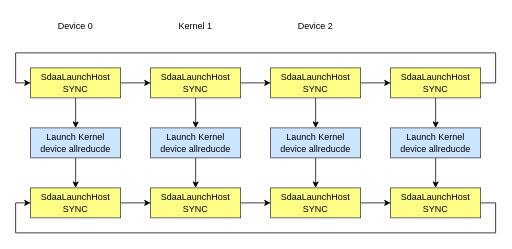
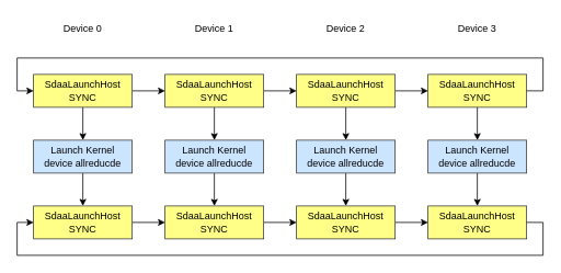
  <mxCell id="0" />
  <mxCell id="1" parent="0" />
  <mxCell id="2" value="" style="edgeStyle=orthogonalEdgeStyle;rounded=0;orthogonalLoop=1;jettySize=auto;html=1;" edge="1" parent="1" source="4" target="6"><mxGeometry relative="1" as="geometry" /></mxCell>
  <mxCell id="3" value="" style="edgeStyle=orthogonalEdgeStyle;rounded=0;orthogonalLoop=1;jettySize=auto;html=1;" edge="1" parent="1" source="4" target="12"><mxGeometry relative="1" as="geometry" /></mxCell>
  <mxCell id="4" value="SdaaLaunchHost&lt;br&gt;SYNC" style="rounded=0;whiteSpace=wrap;html=1;fillColor=#ffff88;strokeColor=#36393d;" vertex="1" parent="1"><mxGeometry x="40" y="90" width="120" height="40" as="geometry" /></mxCell>
  <mxCell id="5" value="" style="edgeStyle=orthogonalEdgeStyle;rounded=0;orthogonalLoop=1;jettySize=auto;html=1;" edge="1" parent="1" source="6" target="8"><mxGeometry relative="1" as="geometry" /></mxCell>
  <mxCell id="6" value="Launch Kernel&lt;br&gt;device allreducde" style="rounded=0;whiteSpace=wrap;html=1;fillColor=#cce5ff;strokeColor=#36393d;" vertex="1" parent="1"><mxGeometry x="40" y="170" width="120" height="40" as="geometry" /></mxCell>
  <mxCell id="7" value="" style="edgeStyle=orthogonalEdgeStyle;rounded=0;orthogonalLoop=1;jettySize=auto;html=1;" edge="1" parent="1" source="8" target="16"><mxGeometry relative="1" as="geometry" /></mxCell>
  <mxCell id="8" value="SdaaLaunchHost&lt;br&gt;SYNC" style="rounded=0;whiteSpace=wrap;html=1;fillColor=#ffff88;strokeColor=#36393d;" vertex="1" parent="1"><mxGeometry x="40" y="250" width="120" height="40" as="geometry" /></mxCell>
  <mxCell id="9" value="Device 0" style="text;html=1;strokeColor=none;fillColor=none;align=center;verticalAlign=middle;whiteSpace=wrap;rounded=0;" vertex="1" parent="1"><mxGeometry x="70" y="20" width="60" height="30" as="geometry" /></mxCell>
  <mxCell id="10" value="" style="edgeStyle=orthogonalEdgeStyle;rounded=0;orthogonalLoop=1;jettySize=auto;html=1;" edge="1" parent="1" source="12" target="14"><mxGeometry relative="1" as="geometry" /></mxCell>
  <mxCell id="11" value="" style="edgeStyle=orthogonalEdgeStyle;rounded=0;orthogonalLoop=1;jettySize=auto;html=1;" edge="1" parent="1" source="12" target="20"><mxGeometry relative="1" as="geometry" /></mxCell>
  <mxCell id="12" value="SdaaLaunchHost&lt;br&gt;SYNC" style="rounded=0;whiteSpace=wrap;html=1;fillColor=#ffff88;strokeColor=#36393d;" vertex="1" parent="1"><mxGeometry x="200" y="90" width="120" height="40" as="geometry" /></mxCell>
  <mxCell id="13" value="" style="edgeStyle=orthogonalEdgeStyle;rounded=0;orthogonalLoop=1;jettySize=auto;html=1;" edge="1" parent="1" source="14" target="16"><mxGeometry relative="1" as="geometry" /></mxCell>
  <mxCell id="14" value="Launch Kernel&lt;br&gt;device allreducde" style="rounded=0;whiteSpace=wrap;html=1;fillColor=#cce5ff;strokeColor=#36393d;" vertex="1" parent="1"><mxGeometry x="200" y="170" width="120" height="40" as="geometry" /></mxCell>
  <mxCell id="15" value="" style="edgeStyle=orthogonalEdgeStyle;rounded=0;orthogonalLoop=1;jettySize=auto;html=1;" edge="1" parent="1" source="16" target="24"><mxGeometry relative="1" as="geometry" /></mxCell>
  <mxCell id="16" value="SdaaLaunchHost&lt;br&gt;SYNC" style="rounded=0;whiteSpace=wrap;html=1;fillColor=#ffff88;strokeColor=#36393d;" vertex="1" parent="1"><mxGeometry x="200" y="250" width="120" height="40" as="geometry" /></mxCell>
- <mxCell id="17" value="Kernel 1" style="text;html=1;strokeColor=none;fillColor=none;align=center;verticalAlign=middle;whiteSpace=wrap;rounded=0;" vertex="1" parent="1"><mxGeometry x="230" y="20" width="60" height="30" as="geometry" /></mxCell>
+ <mxCell id="17" value="Device 1" style="text;html=1;strokeColor=none;fillColor=none;align=center;verticalAlign=middle;whiteSpace=wrap;rounded=0;" vertex="1" parent="1"><mxGeometry x="230" y="20" width="60" height="30" as="geometry" /></mxCell>
  <mxCell id="18" value="" style="edgeStyle=orthogonalEdgeStyle;rounded=0;orthogonalLoop=1;jettySize=auto;html=1;" edge="1" parent="1" source="20" target="22"><mxGeometry relative="1" as="geometry" /></mxCell>
  <mxCell id="19" value="" style="edgeStyle=orthogonalEdgeStyle;rounded=0;orthogonalLoop=1;jettySize=auto;html=1;" edge="1" parent="1" source="20" target="27"><mxGeometry relative="1" as="geometry" /></mxCell>
  <mxCell id="20" value="SdaaLaunchHost&lt;br&gt;SYNC" style="rounded=0;whiteSpace=wrap;html=1;fillColor=#ffff88;strokeColor=#36393d;" vertex="1" parent="1"><mxGeometry x="360" y="90" width="120" height="40" as="geometry" /></mxCell>
  <mxCell id="21" value="" style="edgeStyle=orthogonalEdgeStyle;rounded=0;orthogonalLoop=1;jettySize=auto;html=1;" edge="1" parent="1" source="22" target="24"><mxGeometry relative="1" as="geometry" /></mxCell>
  <mxCell id="22" value="Launch Kernel&lt;br&gt;device allreducde" style="rounded=0;whiteSpace=wrap;html=1;fillColor=#cce5ff;strokeColor=#36393d;" vertex="1" parent="1"><mxGeometry x="360" y="170" width="120" height="40" as="geometry" /></mxCell>
  <mxCell id="23" value="" style="edgeStyle=orthogonalEdgeStyle;rounded=0;orthogonalLoop=1;jettySize=auto;html=1;" edge="1" parent="1" source="24" target="30"><mxGeometry relative="1" as="geometry" /></mxCell>
  <mxCell id="24" value="SdaaLaunchHost&lt;br&gt;SYNC" style="rounded=0;whiteSpace=wrap;html=1;fillColor=#ffff88;strokeColor=#36393d;" vertex="1" parent="1"><mxGeometry x="360" y="250" width="120" height="40" as="geometry" /></mxCell>
  <mxCell id="25" value="Device 2" style="text;html=1;strokeColor=none;fillColor=none;align=center;verticalAlign=middle;whiteSpace=wrap;rounded=0;" vertex="1" parent="1"><mxGeometry x="390" y="20" width="60" height="30" as="geometry" /></mxCell>
  <mxCell id="26" value="" style="edgeStyle=orthogonalEdgeStyle;rounded=0;orthogonalLoop=1;jettySize=auto;html=1;" edge="1" parent="1" source="27" target="29"><mxGeometry relative="1" as="geometry" /></mxCell>
  <mxCell id="27" value="SdaaLaunchHost&lt;br&gt;SYNC" style="rounded=0;whiteSpace=wrap;html=1;fillColor=#ffff88;strokeColor=#36393d;" vertex="1" parent="1"><mxGeometry x="520" y="90" width="120" height="40" as="geometry" /></mxCell>
  <mxCell id="28" value="" style="edgeStyle=orthogonalEdgeStyle;rounded=0;orthogonalLoop=1;jettySize=auto;html=1;" edge="1" parent="1" source="29" target="30"><mxGeometry relative="1" as="geometry" /></mxCell>
  <mxCell id="29" value="Launch Kernel&lt;br&gt;device allreducde" style="rounded=0;whiteSpace=wrap;html=1;fillColor=#cce5ff;strokeColor=#36393d;" vertex="1" parent="1"><mxGeometry x="520" y="170" width="120" height="40" as="geometry" /></mxCell>
  <mxCell id="30" value="SdaaLaunchHost&lt;br&gt;SYNC" style="rounded=0;whiteSpace=wrap;html=1;fillColor=#ffff88;strokeColor=#36393d;" vertex="1" parent="1"><mxGeometry x="520" y="250" width="120" height="40" as="geometry" /></mxCell>
+ <mxCell id="31" value="Device 3" style="text;html=1;strokeColor=none;fillColor=none;align=center;verticalAlign=middle;whiteSpace=wrap;rounded=0;" vertex="1" parent="1"><mxGeometry x="550" y="20" width="60" height="30" as="geometry" /></mxCell>
  <mxCell id="32" value="" style="edgeStyle=orthogonalEdgeStyle;rounded=0;orthogonalLoop=1;jettySize=auto;html=1;exitX=1;exitY=0.5;exitDx=0;exitDy=0;entryX=0;entryY=0.5;entryDx=0;entryDy=0;" edge="1" parent="1" source="27" target="4"><mxGeometry relative="1" as="geometry"><mxPoint x="490" y="120" as="sourcePoint" /><mxPoint x="700" y="100" as="targetPoint" /><Array as="points"><mxPoint x="660" y="110" /><mxPoint x="660" y="70" /><mxPoint x="20" y="70" /><mxPoint x="20" y="110" /></Array></mxGeometry></mxCell>
  <mxCell id="33" value="" style="edgeStyle=orthogonalEdgeStyle;rounded=0;orthogonalLoop=1;jettySize=auto;html=1;exitX=1;exitY=0.5;exitDx=0;exitDy=0;" edge="1" parent="1" source="30"><mxGeometry relative="1" as="geometry"><mxPoint x="650" y="120" as="sourcePoint" /><mxPoint x="40" y="270" as="targetPoint" /><Array as="points"><mxPoint x="660" y="270" /><mxPoint x="660" y="310" /><mxPoint x="20" y="310" /><mxPoint x="20" y="270" /></Array></mxGeometry></mxCell>
